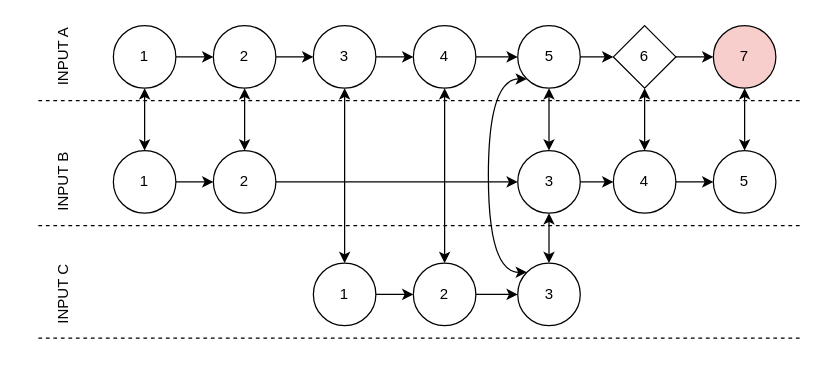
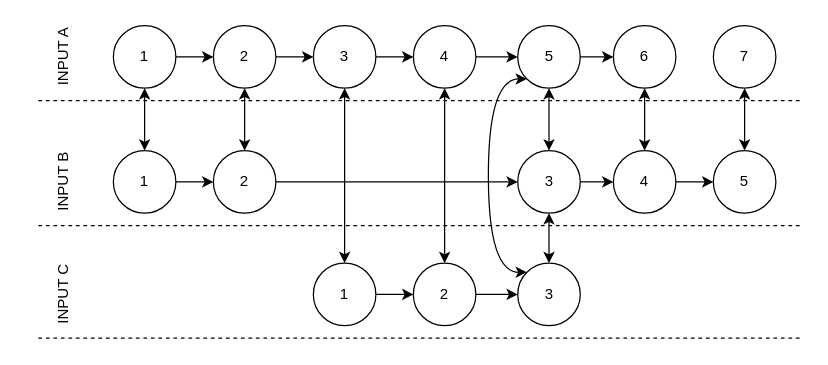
  <mxCell id="0" />
  <mxCell id="1" parent="0" />
  <mxCell id="2" style="edgeStyle=orthogonalEdgeStyle;rounded=0;orthogonalLoop=1;jettySize=auto;html=1;" parent="1" source="4" target="10" edge="1"><mxGeometry relative="1" as="geometry" /></mxCell>
  <mxCell id="3" style="edgeStyle=orthogonalEdgeStyle;rounded=0;orthogonalLoop=1;jettySize=auto;html=1;entryX=0.5;entryY=0;entryDx=0;entryDy=0;startArrow=classic;startFill=1;" parent="1" source="4" target="26" edge="1"><mxGeometry relative="1" as="geometry" /></mxCell>
  <mxCell id="4" value="1" style="ellipse;whiteSpace=wrap;html=1;aspect=fixed;" parent="1" vertex="1"><mxGeometry x="90" y="20" width="50" height="50" as="geometry" /></mxCell>
  <mxCell id="5" style="edgeStyle=orthogonalEdgeStyle;rounded=0;orthogonalLoop=1;jettySize=auto;html=1;exitX=0.5;exitY=1;exitDx=0;exitDy=0;" parent="1" source="4" target="4" edge="1"><mxGeometry relative="1" as="geometry" /></mxCell>
  <mxCell id="6" value="" style="endArrow=none;dashed=1;html=1;rounded=0;" parent="1" edge="1"><mxGeometry width="50" height="50" relative="1" as="geometry"><mxPoint x="30" y="80" as="sourcePoint" /><mxPoint x="640" y="80" as="targetPoint" /></mxGeometry></mxCell>
  <mxCell id="7" value="INPUT A" style="text;html=1;strokeColor=none;fillColor=none;align=center;verticalAlign=middle;whiteSpace=wrap;rounded=0;rotation=-90;" parent="1" vertex="1"><mxGeometry x="20" y="30" width="60" height="30" as="geometry" /></mxCell>
  <mxCell id="8" style="edgeStyle=orthogonalEdgeStyle;rounded=0;orthogonalLoop=1;jettySize=auto;html=1;entryX=0;entryY=0.5;entryDx=0;entryDy=0;" parent="1" source="10" target="13" edge="1"><mxGeometry relative="1" as="geometry" /></mxCell>
  <mxCell id="9" style="edgeStyle=orthogonalEdgeStyle;rounded=0;orthogonalLoop=1;jettySize=auto;html=1;startArrow=classic;startFill=1;" parent="1" source="10" target="31" edge="1"><mxGeometry relative="1" as="geometry" /></mxCell>
  <mxCell id="10" value="2" style="ellipse;whiteSpace=wrap;html=1;aspect=fixed;" parent="1" vertex="1"><mxGeometry x="170" y="20" width="50" height="50" as="geometry" /></mxCell>
  <mxCell id="11" style="edgeStyle=orthogonalEdgeStyle;rounded=0;orthogonalLoop=1;jettySize=auto;html=1;" parent="1" source="13" target="16" edge="1"><mxGeometry relative="1" as="geometry" /></mxCell>
  <mxCell id="12" style="edgeStyle=orthogonalEdgeStyle;rounded=0;orthogonalLoop=1;jettySize=auto;html=1;startArrow=classic;startFill=1;" parent="1" source="13" target="42" edge="1"><mxGeometry relative="1" as="geometry" /></mxCell>
  <mxCell id="13" value="3" style="ellipse;whiteSpace=wrap;html=1;aspect=fixed;" parent="1" vertex="1"><mxGeometry x="250" y="20" width="50" height="50" as="geometry" /></mxCell>
  <mxCell id="14" style="edgeStyle=orthogonalEdgeStyle;rounded=0;orthogonalLoop=1;jettySize=auto;html=1;" parent="1" source="16" target="19" edge="1"><mxGeometry relative="1" as="geometry" /></mxCell>
  <mxCell id="15" style="edgeStyle=orthogonalEdgeStyle;rounded=0;orthogonalLoop=1;jettySize=auto;html=1;entryX=0.5;entryY=0;entryDx=0;entryDy=0;startArrow=classic;startFill=1;" parent="1" source="16" target="44" edge="1"><mxGeometry relative="1" as="geometry" /></mxCell>
  <mxCell id="16" value="4" style="ellipse;whiteSpace=wrap;html=1;aspect=fixed;" parent="1" vertex="1"><mxGeometry x="330" y="20" width="50" height="50" as="geometry" /></mxCell>
  <mxCell id="17" style="edgeStyle=orthogonalEdgeStyle;rounded=0;orthogonalLoop=1;jettySize=auto;html=1;entryX=0;entryY=0.5;entryDx=0;entryDy=0;" parent="1" source="19" target="22" edge="1"><mxGeometry relative="1" as="geometry" /></mxCell>
  <mxCell id="18" style="edgeStyle=orthogonalEdgeStyle;rounded=0;orthogonalLoop=1;jettySize=auto;html=1;startArrow=classic;startFill=1;" parent="1" source="19" target="34" edge="1"><mxGeometry relative="1" as="geometry" /></mxCell>
  <mxCell id="19" value="5" style="ellipse;whiteSpace=wrap;html=1;aspect=fixed;" parent="1" vertex="1"><mxGeometry x="413.5" y="20" width="50" height="50" as="geometry" /></mxCell>
- <mxCell id="20" style="edgeStyle=orthogonalEdgeStyle;rounded=0;orthogonalLoop=1;jettySize=auto;html=1;" parent="1" source="22" target="24" edge="1"><mxGeometry relative="1" as="geometry" /></mxCell>
  <mxCell id="21" style="edgeStyle=orthogonalEdgeStyle;rounded=0;orthogonalLoop=1;jettySize=auto;html=1;startArrow=classic;startFill=1;" parent="1" source="22" target="36" edge="1"><mxGeometry relative="1" as="geometry" /></mxCell>
- <mxCell id="22" value="6" style="rhombus;whiteSpace=wrap;html=1;aspect=fixed;" parent="1" vertex="1"><mxGeometry x="490" y="20" width="50" height="50" as="geometry" /></mxCell>
+ <mxCell id="22" value="6" style="ellipse;whiteSpace=wrap;html=1;aspect=fixed;" parent="1" vertex="1"><mxGeometry x="490" y="20" width="50" height="50" as="geometry" /></mxCell>
  <mxCell id="23" style="edgeStyle=orthogonalEdgeStyle;rounded=0;orthogonalLoop=1;jettySize=auto;html=1;startArrow=classic;startFill=1;" parent="1" source="24" target="37" edge="1"><mxGeometry relative="1" as="geometry" /></mxCell>
- <mxCell id="24" value="7" style="ellipse;whiteSpace=wrap;html=1;aspect=fixed;fillColor=#f8cecc;" parent="1" vertex="1"><mxGeometry x="570" y="20" width="50" height="50" as="geometry" /></mxCell>
+ <mxCell id="24" value="7" style="ellipse;whiteSpace=wrap;html=1;aspect=fixed;" parent="1" vertex="1"><mxGeometry x="570" y="20" width="50" height="50" as="geometry" /></mxCell>
  <mxCell id="25" style="edgeStyle=orthogonalEdgeStyle;rounded=0;orthogonalLoop=1;jettySize=auto;html=1;" parent="1" source="26" target="31" edge="1"><mxGeometry relative="1" as="geometry" /></mxCell>
  <mxCell id="26" value="1" style="ellipse;whiteSpace=wrap;html=1;aspect=fixed;" parent="1" vertex="1"><mxGeometry x="90" y="120" width="50" height="50" as="geometry" /></mxCell>
  <mxCell id="27" style="edgeStyle=orthogonalEdgeStyle;rounded=0;orthogonalLoop=1;jettySize=auto;html=1;exitX=0.5;exitY=1;exitDx=0;exitDy=0;" parent="1" source="26" target="26" edge="1"><mxGeometry relative="1" as="geometry" /></mxCell>
  <mxCell id="28" value="" style="endArrow=none;dashed=1;html=1;rounded=0;" parent="1" edge="1"><mxGeometry width="50" height="50" relative="1" as="geometry"><mxPoint x="30" y="180" as="sourcePoint" /><mxPoint x="640" y="180" as="targetPoint" /></mxGeometry></mxCell>
  <mxCell id="29" value="INPUT B" style="text;html=1;strokeColor=none;fillColor=none;align=center;verticalAlign=middle;whiteSpace=wrap;rounded=0;rotation=-90;" parent="1" vertex="1"><mxGeometry x="20" y="130" width="60" height="30" as="geometry" /></mxCell>
  <mxCell id="30" style="edgeStyle=orthogonalEdgeStyle;rounded=0;orthogonalLoop=1;jettySize=auto;html=1;" parent="1" source="31" target="34" edge="1"><mxGeometry relative="1" as="geometry" /></mxCell>
  <mxCell id="31" value="2" style="ellipse;whiteSpace=wrap;html=1;aspect=fixed;" parent="1" vertex="1"><mxGeometry x="170" y="120" width="50" height="50" as="geometry" /></mxCell>
  <mxCell id="32" style="edgeStyle=orthogonalEdgeStyle;rounded=0;orthogonalLoop=1;jettySize=auto;html=1;" parent="1" source="34" target="36" edge="1"><mxGeometry relative="1" as="geometry" /></mxCell>
  <mxCell id="33" style="edgeStyle=orthogonalEdgeStyle;rounded=0;orthogonalLoop=1;jettySize=auto;html=1;startArrow=classic;startFill=1;" parent="1" source="34" target="46" edge="1"><mxGeometry relative="1" as="geometry" /></mxCell>
  <mxCell id="34" value="3" style="ellipse;whiteSpace=wrap;html=1;aspect=fixed;" parent="1" vertex="1"><mxGeometry x="413.5" y="120" width="50" height="50" as="geometry" /></mxCell>
  <mxCell id="35" style="edgeStyle=orthogonalEdgeStyle;rounded=0;orthogonalLoop=1;jettySize=auto;html=1;" parent="1" source="36" target="37" edge="1"><mxGeometry relative="1" as="geometry" /></mxCell>
  <mxCell id="36" value="4" style="ellipse;whiteSpace=wrap;html=1;aspect=fixed;" parent="1" vertex="1"><mxGeometry x="490" y="120" width="50" height="50" as="geometry" /></mxCell>
  <mxCell id="37" value="5" style="ellipse;whiteSpace=wrap;html=1;aspect=fixed;" parent="1" vertex="1"><mxGeometry x="570" y="120" width="50" height="50" as="geometry" /></mxCell>
  <mxCell id="38" style="edgeStyle=orthogonalEdgeStyle;rounded=0;orthogonalLoop=1;jettySize=auto;html=1;exitX=0.5;exitY=1;exitDx=0;exitDy=0;" parent="1" edge="1"><mxGeometry relative="1" as="geometry"><mxPoint x="115" y="260" as="sourcePoint" /><mxPoint x="115" y="260" as="targetPoint" /></mxGeometry></mxCell>
  <mxCell id="39" value="" style="endArrow=none;dashed=1;html=1;rounded=0;" parent="1" edge="1"><mxGeometry width="50" height="50" relative="1" as="geometry"><mxPoint x="30" y="270" as="sourcePoint" /><mxPoint x="640" y="270" as="targetPoint" /></mxGeometry></mxCell>
  <mxCell id="40" value="INPUT C" style="text;html=1;strokeColor=none;fillColor=none;align=center;verticalAlign=middle;whiteSpace=wrap;rounded=0;rotation=-90;" parent="1" vertex="1"><mxGeometry x="20" y="220" width="60" height="30" as="geometry" /></mxCell>
  <mxCell id="41" style="edgeStyle=orthogonalEdgeStyle;rounded=0;orthogonalLoop=1;jettySize=auto;html=1;" parent="1" source="42" target="44" edge="1"><mxGeometry relative="1" as="geometry" /></mxCell>
  <mxCell id="42" value="1" style="ellipse;whiteSpace=wrap;html=1;aspect=fixed;" parent="1" vertex="1"><mxGeometry x="250" y="210" width="50" height="50" as="geometry" /></mxCell>
  <mxCell id="43" style="edgeStyle=orthogonalEdgeStyle;rounded=0;orthogonalLoop=1;jettySize=auto;html=1;" parent="1" source="44" target="46" edge="1"><mxGeometry relative="1" as="geometry" /></mxCell>
  <mxCell id="44" value="2" style="ellipse;whiteSpace=wrap;html=1;aspect=fixed;" parent="1" vertex="1"><mxGeometry x="330" y="210" width="50" height="50" as="geometry" /></mxCell>
  <mxCell id="45" style="rounded=0;orthogonalLoop=1;jettySize=auto;html=1;entryX=0;entryY=1;entryDx=0;entryDy=0;startArrow=classic;startFill=1;exitX=0;exitY=0;exitDx=0;exitDy=0;edgeStyle=orthogonalEdgeStyle;curved=1;" edge="1" parent="1" source="46" target="19"><mxGeometry relative="1" as="geometry"><Array as="points"><mxPoint x="390" y="217" /><mxPoint x="390" y="63" /></Array></mxGeometry></mxCell>
  <mxCell id="46" value="3" style="ellipse;whiteSpace=wrap;html=1;aspect=fixed;" parent="1" vertex="1"><mxGeometry x="413.5" y="210" width="50" height="50" as="geometry" /></mxCell>
